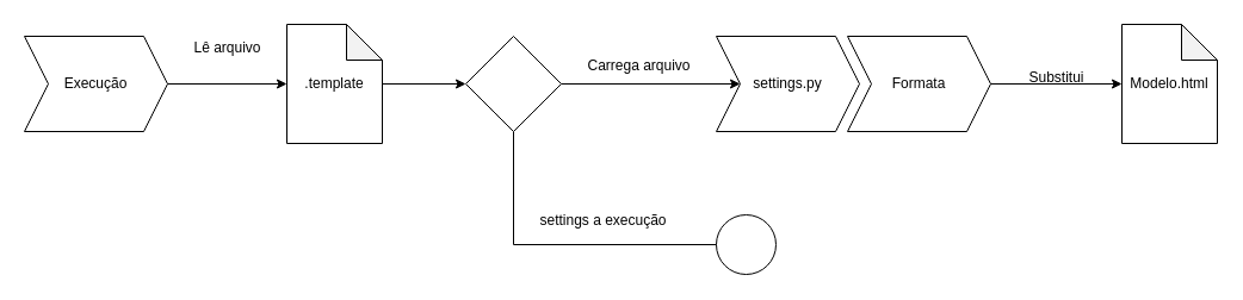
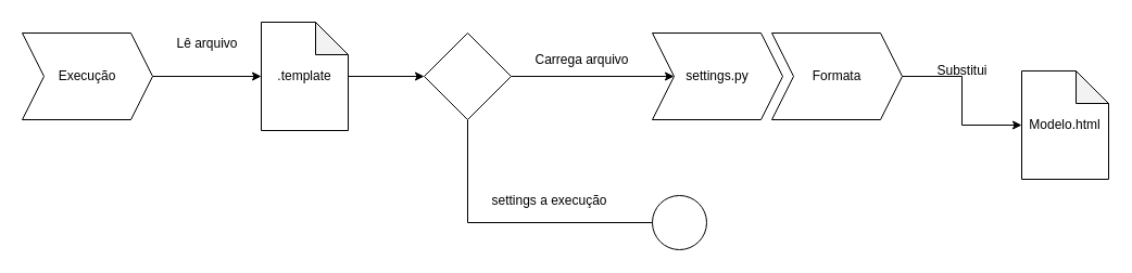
  <mxCell id="0" />
  <mxCell id="1" parent="0" />
  <mxCell id="2" style="edgeStyle=orthogonalEdgeStyle;rounded=0;orthogonalLoop=1;jettySize=auto;html=1;entryX=0;entryY=0.5;entryDx=0;entryDy=0;" parent="1" source="3" target="13" edge="1"><mxGeometry relative="1" as="geometry" /></mxCell>
  <mxCell id="3" value=".template" style="shape=note;whiteSpace=wrap;html=1;backgroundOutline=1;darkOpacity=0.05;" parent="1" vertex="1"><mxGeometry x="240" y="20" width="80" height="100" as="geometry" /></mxCell>
  <mxCell id="4" value="settings.py" style="shape=step;perimeter=stepPerimeter;whiteSpace=wrap;html=1;fixedSize=1;" parent="1" vertex="1"><mxGeometry x="600" y="30" width="120" height="80" as="geometry" /></mxCell>
  <mxCell id="5" style="edgeStyle=orthogonalEdgeStyle;rounded=0;orthogonalLoop=1;jettySize=auto;html=1;entryX=0;entryY=0.5;entryDx=0;entryDy=0;entryPerimeter=0;" parent="1" source="6" target="3" edge="1"><mxGeometry relative="1" as="geometry"><mxPoint x="210" y="70" as="targetPoint" /></mxGeometry></mxCell>
  <mxCell id="6" value="Execução" style="shape=step;perimeter=stepPerimeter;whiteSpace=wrap;html=1;fixedSize=1;" parent="1" vertex="1"><mxGeometry x="20" y="30" width="120" height="80" as="geometry" /></mxCell>
  <mxCell id="7" value="Lê arquivo" style="text;html=1;align=center;verticalAlign=middle;resizable=0;points=[];autosize=1;strokeColor=none;fillColor=none;" parent="1" vertex="1"><mxGeometry x="150" y="25" width="80" height="30" as="geometry" /></mxCell>
  <mxCell id="8" value="Carrega arquivo" style="text;html=1;align=center;verticalAlign=middle;resizable=0;points=[];autosize=1;strokeColor=none;fillColor=none;" parent="1" vertex="1"><mxGeometry x="480" y="40" width="110" height="30" as="geometry" /></mxCell>
- <mxCell id="9" value="Modelo.html" style="shape=note;whiteSpace=wrap;html=1;backgroundOutline=1;darkOpacity=0.05;" parent="1" vertex="1"><mxGeometry x="940" y="20" width="80" height="100" as="geometry" /></mxCell>
+ <mxCell id="9" value="Modelo.html" style="shape=note;whiteSpace=wrap;html=1;backgroundOutline=1;darkOpacity=0.05;" parent="1" vertex="1"><mxGeometry x="940" y="65" width="80" height="100" as="geometry" /></mxCell>
  <mxCell id="10" value="Substitui" style="text;html=1;align=center;verticalAlign=middle;resizable=0;points=[];autosize=1;strokeColor=none;fillColor=none;" parent="1" vertex="1"><mxGeometry x="850" y="50" width="70" height="30" as="geometry" /></mxCell>
  <mxCell id="11" style="edgeStyle=orthogonalEdgeStyle;rounded=0;orthogonalLoop=1;jettySize=auto;html=1;" parent="1" source="13" target="4" edge="1"><mxGeometry relative="1" as="geometry" /></mxCell>
  <mxCell id="12" style="edgeStyle=orthogonalEdgeStyle;rounded=0;orthogonalLoop=1;jettySize=auto;html=1;entryX=0;entryY=0.5;entryDx=0;entryDy=0;exitX=0.5;exitY=1;exitDx=0;exitDy=0;" parent="1" source="13" edge="1"><mxGeometry relative="1" as="geometry"><Array as="points"><mxPoint x="430" y="205" /></Array><mxPoint x="440" y="110" as="sourcePoint" /><mxPoint x="610" y="205" as="targetPoint" /></mxGeometry></mxCell>
  <mxCell id="13" value="" style="rhombus;whiteSpace=wrap;html=1;" parent="1" vertex="1"><mxGeometry y="30" width="80" height="80" as="geometry" x="390" /></mxCell>
  <mxCell id="14" value="settings a execução" style="text;html=1;align=center;verticalAlign=middle;resizable=0;points=[];autosize=1;strokeColor=none;fillColor=none;" parent="1" vertex="1"><mxGeometry x="440" y="170" width="130" height="30" as="geometry" /></mxCell>
  <mxCell id="15" value="" style="ellipse;whiteSpace=wrap;html=1;aspect=fixed;" parent="1" vertex="1"><mxGeometry x="600" y="180" width="50" height="50" as="geometry" /></mxCell>
  <mxCell id="16" style="edgeStyle=orthogonalEdgeStyle;rounded=0;orthogonalLoop=1;jettySize=auto;html=1;" parent="1" source="17" target="9" edge="1"><mxGeometry relative="1" as="geometry" /></mxCell>
  <mxCell id="17" value="Formata" style="shape=step;perimeter=stepPerimeter;whiteSpace=wrap;html=1;fixedSize=1;" parent="1" vertex="1"><mxGeometry x="710" y="30" width="120" height="80" as="geometry" /></mxCell>
